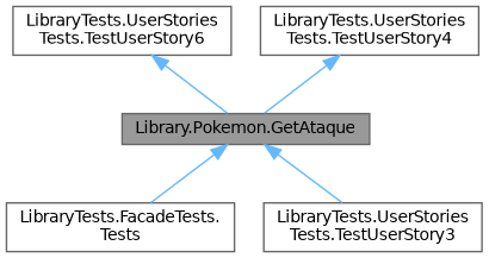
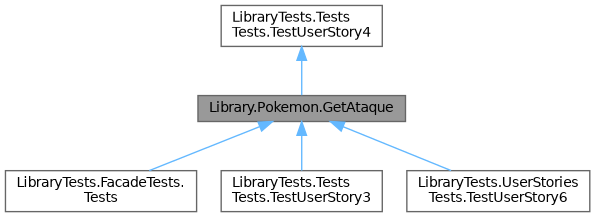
  digraph {
    rankdir=TB
    node [color=grey40 fillcolor=white fontname=Helvetica fontsize=10 shape=box style=filled]
    edge [color=steelblue1 dir=back fontname=Helvetica fontsize=10 labelfontname=Helvetica labelfontsize=10 style=solid]
    n1 [color=gray40 fillcolor=grey60 fontcolor=black height=0.2 label="Library.Pokemon.GetAtaque" width=0.4]
    n2 [height=0.2 label="LibraryTests.FacadeTests.\lTests" width=0.4]
-   n3 [height=0.2 label="LibraryTests.UserStories\lTests.TestUserStory3" width=0.4]
+   n3 [height=0.2 label="LibraryTests.Tests\lTests.TestUserStory3" width=0.4]
    n4 [height=0.2 label="LibraryTests.UserStories\lTests.TestUserStory6" width=0.4]
-   n5 [height=0.2 label="LibraryTests.UserStories\lTests.TestUserStory4" width=0.4]
+   n5 [height=0.2 label="LibraryTests.Tests\lTests.TestUserStory4" width=0.4]
    n1 -> n2
    n1 -> n3
-   n4 -> n1
+   n1 -> n4
    n5 -> n1
  }
